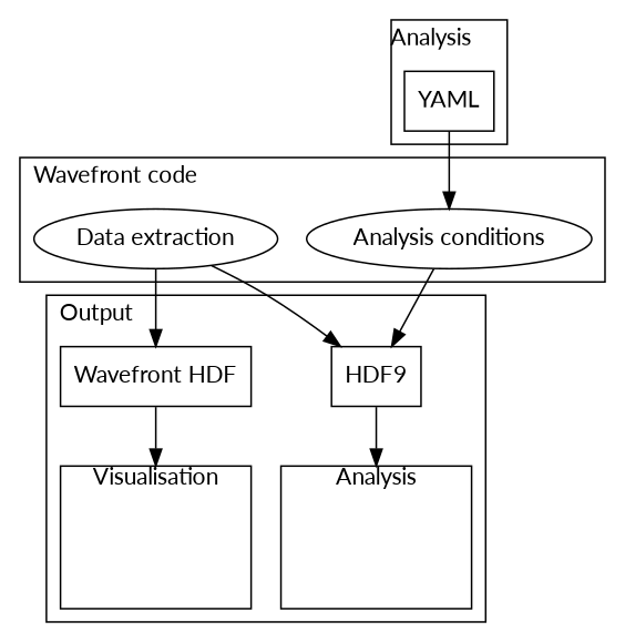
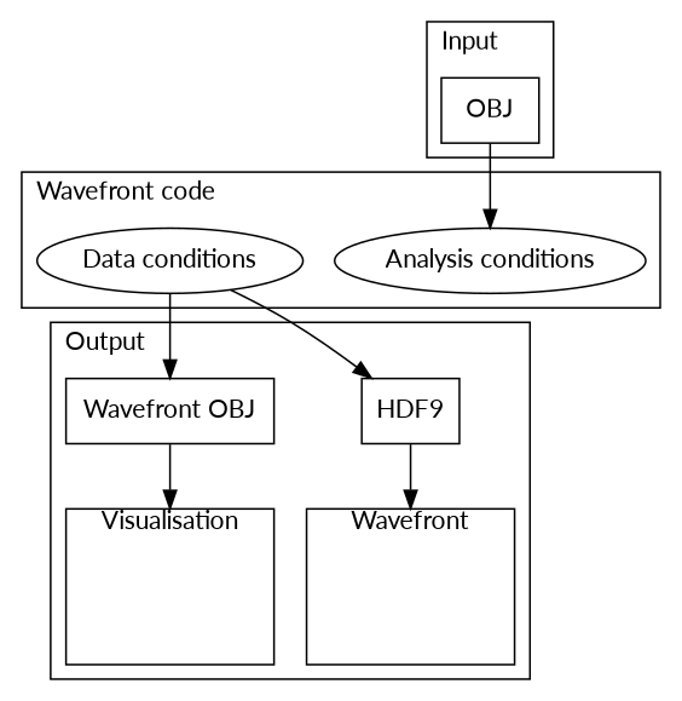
  digraph {
    fontname=Lato
    node [fontname=Lato shape=box]
    edge [fontname=Lato]
    n1 [label="Analysis conditions" shape=""]
-   n2 [label="Data extraction" shape=""]
-   n3 [label=YAML]
+   n2 [label="Data conditions" shape=""]
+   n3 [label=OBJ]
    n4 [label=HDF9]
-   n5 [fixedsize=true height=1.2 label=Analysis labelloc=t width=1.6]
-   n6 [label="Wavefront HDF"]
+   n5 [fixedsize=true height=1.2 label=Wavefront labelloc=t width=1.6]
+   n6 [label="Wavefront OBJ"]
    n7 [fixedsize=true height=1.2 label=Visualisation labeljust=l labelloc=t width=1.6]
    subgraph cluster_1 {
      label="Wavefront code"
      labeljust=l
      n1
      n2
    }
    subgraph cluster_2 {
-     label=Analysis
+     label=Input
      labeljust=l
      n3
    }
    subgraph cluster_3 {
      label=Output
      labeljust=l
      n4
      n5
      n6
      n7
    }
-   n1 -> n4
    n2 -> n4
    n2 -> n6
    n3 -> n1
    n4 -> n5
    n6 -> n7
  }
